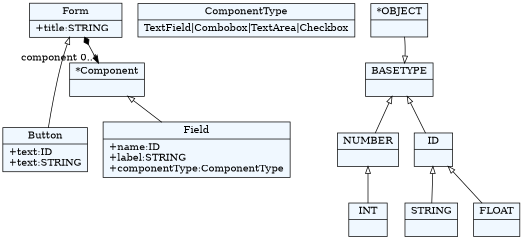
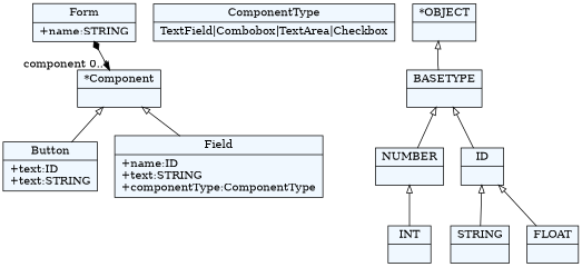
  digraph {
    fontname="Bitstream Vera Sans"
    fontsize=8
    nodesep=0.3
    node [fillcolor=aliceblue shape=record style=filled]
    edge [arrowtail=empty dir=back]
-   n1 [label="{Field|+name:ID\l+label:STRING\l+componentType:ComponentType\l}"]
+   n1 [label="{Field|+name:ID\l+text:STRING\l+componentType:ComponentType\l}"]
    n2 [label="{Button|+text:ID\l+text:STRING\l}"]
    n3 [label="{ComponentType|TextField\|Combobox\|TextArea\|Checkbox}"]
    n4 [label="{*Component|}"]
-   n5 [label="{Form|+title:STRING\l}"]
+   n5 [label="{Form|+name:STRING\l}"]
    n6 [label="{*OBJECT|}"]
    n7 [label="{BASETYPE|}"]
    n8 [label="{NUMBER|}"]
    n9 [label="{ID|}"]
    n10 [label="{STRING|}"]
    n11 [label="{INT|}"]
    n12 [label="{FLOAT|}"]
    n4 -> n1
-   n5 -> n2
+   n4 -> n2
    n5 -> n4 [arrowtail=diamond dir=both headlabel="component 0..*"]
-   n7 -> n6
+   n6 -> n7
    n7 -> n8
    n7 -> n9
    n8 -> n11
    n9 -> n10
    n9 -> n12
  }
